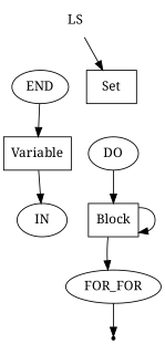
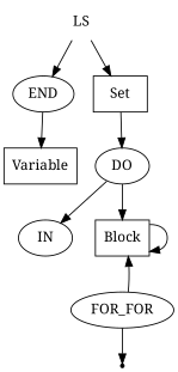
  digraph {
    fontname="Noto Serif"
    node [fontname="Noto Serif" shape=oval]
    edge [fontname="Noto Serif"]
    n1 [label=LS shape=plaintext]
    n2 [label=END]
    n3 [label=Set shape=box]
    n4 [label=Variable shape=box]
    n5 [label=IN]
    n6 [label=DO]
    n7 [label=Block shape=box]
    n8 [label=FOR_FOR]
    end [shape=point]
+   n1 -> n2
    n1 -> n3
    n2 -> n4
-   n4 -> n5
+   n3 -> n6
+   n6 -> n5
    n6 -> n7
    n7 -> n7
-   n7 -> n8
+   n8 -> n7
    n8 -> end
  }
